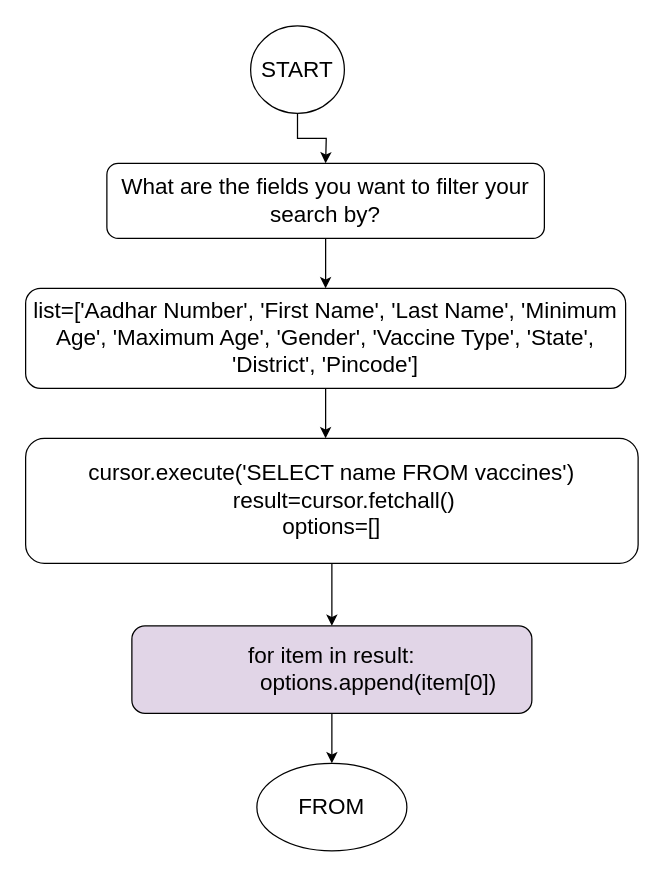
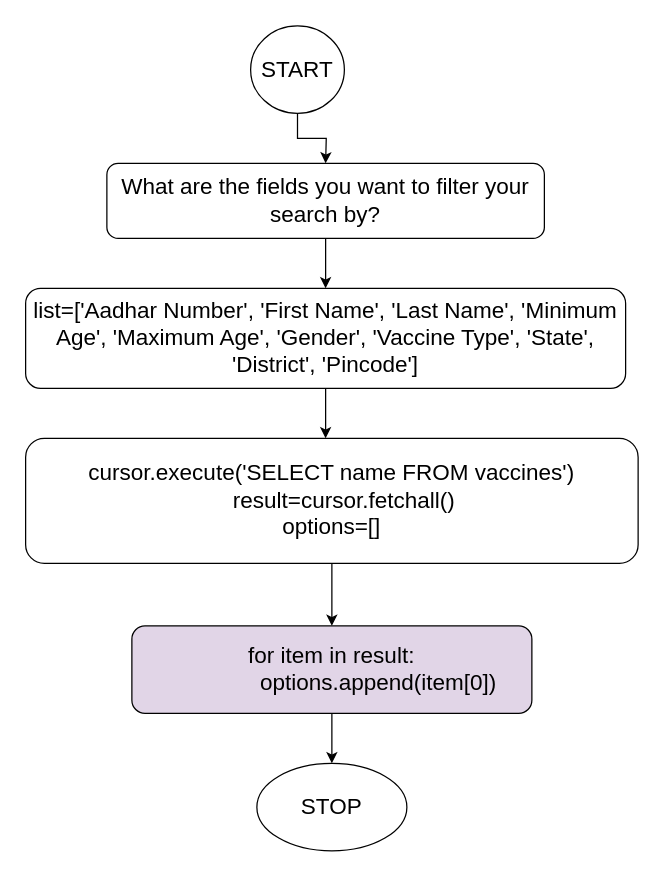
  <mxCell id="0" />
  <mxCell id="1" parent="0" />
  <mxCell id="2" style="edgeStyle=orthogonalEdgeStyle;rounded=0;orthogonalLoop=1;jettySize=auto;html=1;fontSize=18;" edge="1" parent="1" source="3"><mxGeometry relative="1" as="geometry"><mxPoint x="260" y="130" as="targetPoint" /></mxGeometry></mxCell>
  <mxCell id="3" value="&lt;font style=&quot;font-size: 18px&quot;&gt;START&lt;/font&gt;" style="ellipse;whiteSpace=wrap;html=1;" vertex="1" parent="1"><mxGeometry x="200" y="20" width="75" height="70" as="geometry" /></mxCell>
  <mxCell id="4" style="edgeStyle=orthogonalEdgeStyle;rounded=0;orthogonalLoop=1;jettySize=auto;html=1;fontSize=18;" edge="1" parent="1" source="5"><mxGeometry relative="1" as="geometry"><mxPoint x="260" y="230" as="targetPoint" /></mxGeometry></mxCell>
  <mxCell id="5" value="What are the fields you want to filter your search by?" style="rounded=1;whiteSpace=wrap;html=1;fontSize=18;" vertex="1" parent="1"><mxGeometry x="85" y="130" width="350" height="60" as="geometry" /></mxCell>
  <mxCell id="6" style="edgeStyle=orthogonalEdgeStyle;rounded=0;orthogonalLoop=1;jettySize=auto;html=1;fontSize=18;" edge="1" parent="1" source="7"><mxGeometry relative="1" as="geometry"><mxPoint x="260" y="350" as="targetPoint" /></mxGeometry></mxCell>
  <mxCell id="7" value="list=['Aadhar Number', 'First Name', 'Last Name', 'Minimum Age', 'Maximum Age', 'Gender', 'Vaccine Type', 'State', 'District', 'Pincode']" style="rounded=1;whiteSpace=wrap;html=1;fontSize=18;" vertex="1" parent="1"><mxGeometry x="20" y="230" width="480" height="80" as="geometry" /></mxCell>
  <mxCell id="8" style="edgeStyle=orthogonalEdgeStyle;rounded=0;orthogonalLoop=1;jettySize=auto;html=1;fontSize=18;" edge="1" parent="1" source="9"><mxGeometry relative="1" as="geometry"><mxPoint x="265" y="500" as="targetPoint" /></mxGeometry></mxCell>
  <mxCell id="9" value="&lt;div&gt;cursor.execute('SELECT name FROM vaccines')&lt;/div&gt;&lt;div&gt;&amp;nbsp; &amp;nbsp; result=cursor.fetchall()&lt;/div&gt;&lt;div&gt;options=[]&lt;br&gt;&lt;/div&gt;" style="rounded=1;whiteSpace=wrap;html=1;fontSize=18;" vertex="1" parent="1"><mxGeometry x="20" y="350" width="490" height="100" as="geometry" /></mxCell>
  <mxCell id="10" style="edgeStyle=orthogonalEdgeStyle;rounded=0;orthogonalLoop=1;jettySize=auto;html=1;fontSize=18;" edge="1" parent="1" source="11"><mxGeometry relative="1" as="geometry"><mxPoint x="265" y="610" as="targetPoint" /></mxGeometry></mxCell>
  <mxCell id="11" value="&lt;div&gt;for item in result:&lt;/div&gt;&lt;div&gt;&amp;nbsp; &amp;nbsp; &amp;nbsp; &amp;nbsp; &amp;nbsp; &amp;nbsp; &amp;nbsp; &amp;nbsp;options.append(item[0])&lt;/div&gt;" style="rounded=1;whiteSpace=wrap;html=1;fontSize=18;fillColor=#e1d5e7;" vertex="1" parent="1"><mxGeometry x="105" y="500" width="320" height="70" as="geometry" /></mxCell>
- <mxCell id="12" value="FROM" style="ellipse;whiteSpace=wrap;html=1;fontSize=18;" vertex="1" parent="1"><mxGeometry x="205" y="610" width="120" height="70" as="geometry" /></mxCell>
+ <mxCell id="12" value="STOP" style="ellipse;whiteSpace=wrap;html=1;fontSize=18;" vertex="1" parent="1"><mxGeometry x="205" y="610" width="120" height="70" as="geometry" /></mxCell>
